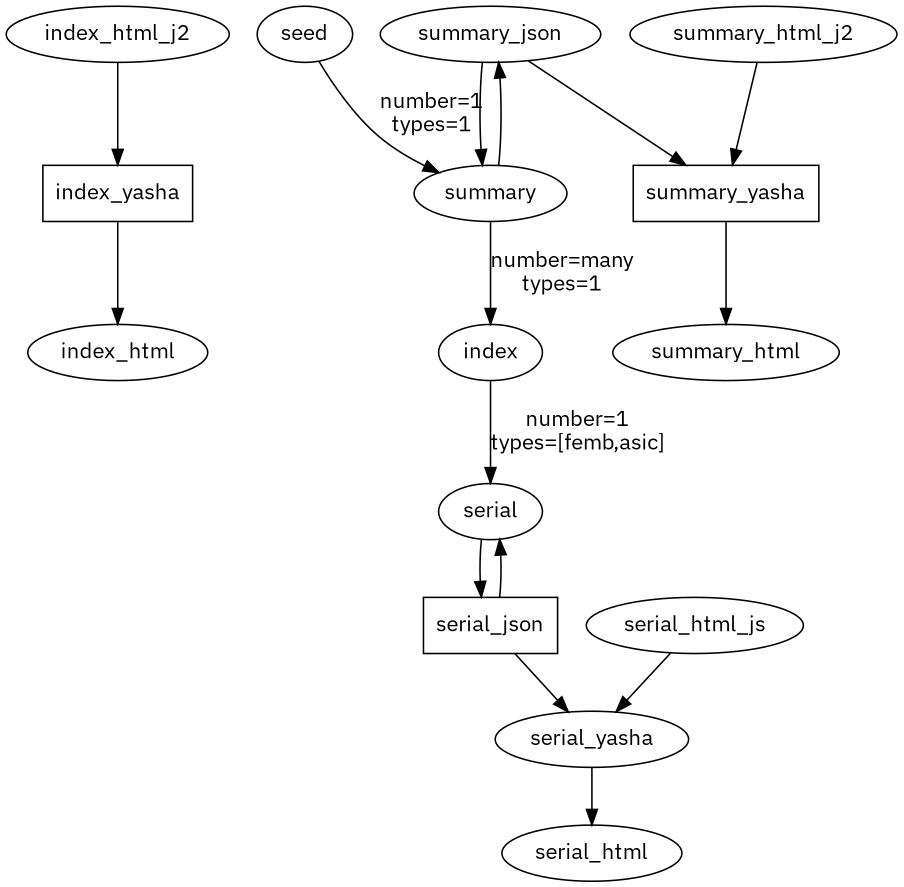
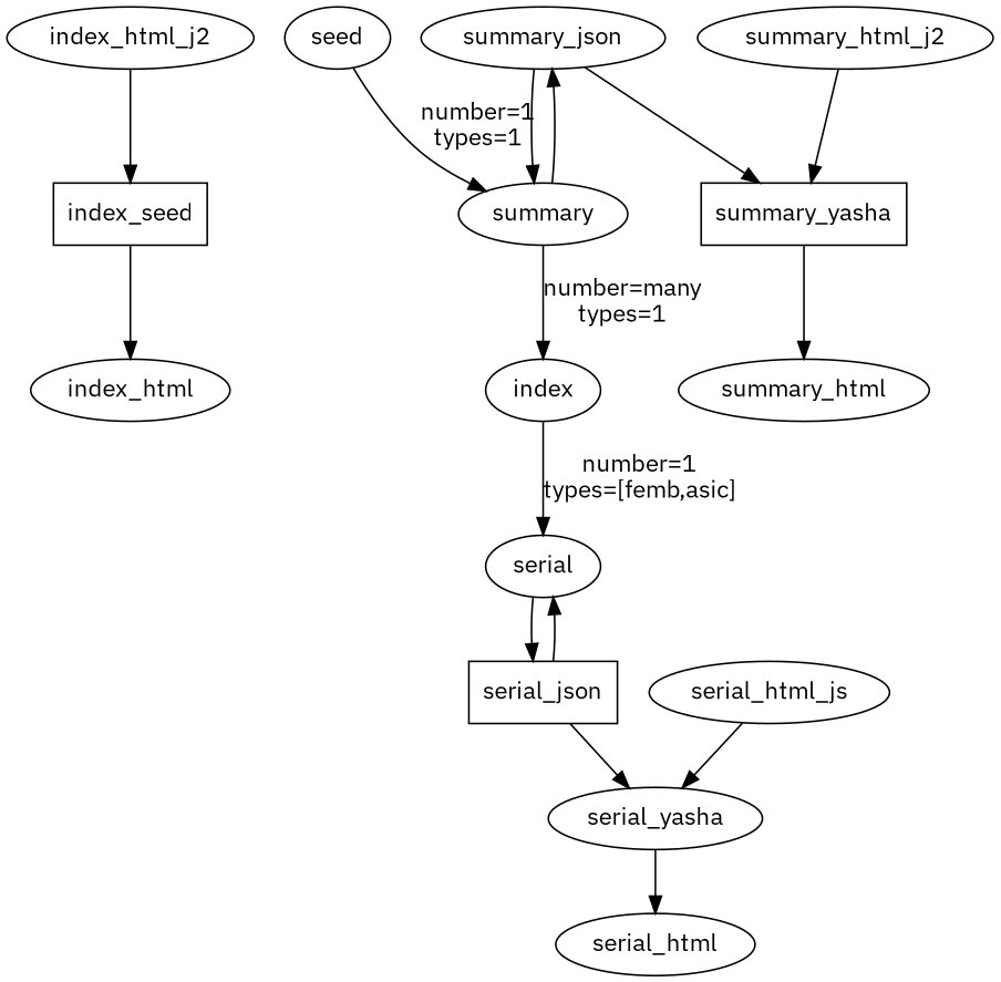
  digraph {
    fontname="IBM Plex Sans"
    node [fontname="IBM Plex Sans"]
    edge [fontname="IBM Plex Sans"]
-   index_yasha [shape=box]
+   index_yasha [shape=box label=index_seed]
    index_html
    summary_yasha [shape=box]
    summary_html
    seed
    summary
    summary_json
    index
    serial
    serial_json [shape=box]
    summary_html_j2
    index_html_j2
    serial_yasha
    serial_html
    serial_html_js
    index_yasha -> index_html
    summary_yasha -> summary_html
    seed -> summary [label="number=1\ntypes=1"]
    summary -> summary_json
    summary -> index [label="number=many\ntypes=1"]
    summary_json -> summary_yasha
    summary_json -> summary
    index -> serial [label="number=1\ntypes=[femb,asic]"]
    serial -> serial_json
    serial_json -> serial
    serial_json -> serial_yasha
    summary_html_j2 -> summary_yasha
    index_html_j2 -> index_yasha
    serial_yasha -> serial_html
    serial_html_js -> serial_yasha
  }
